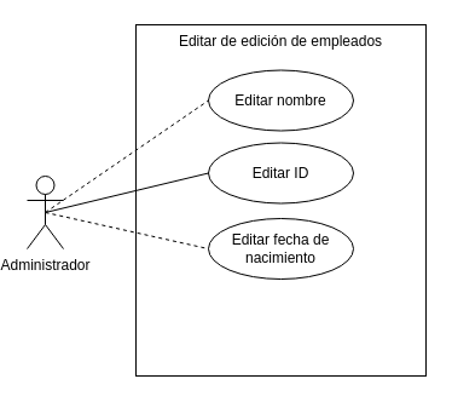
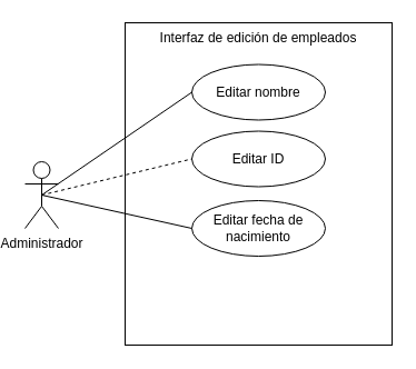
  <mxCell id="0" />
  <mxCell id="1" parent="0" />
  <mxCell id="2" value="Administrador" style="shape=umlActor;verticalLabelPosition=bottom;verticalAlign=top;html=1;outlineConnect=0;fillColor=none;" vertex="1" parent="1"><mxGeometry x="20" y="145" width="30" height="60" as="geometry" /></mxCell>
- <mxCell id="3" value="Editar de edición de empleados" style="rounded=0;whiteSpace=wrap;html=1;fillColor=none;verticalAlign=top;" vertex="1" parent="1"><mxGeometry x="110" y="20" width="240" height="290" as="geometry" /></mxCell>
+ <mxCell id="3" value="Interfaz de edición de empleados" style="rounded=0;whiteSpace=wrap;html=1;fillColor=none;verticalAlign=top;" vertex="1" parent="1"><mxGeometry x="110" y="20" width="240" height="290" as="geometry" /></mxCell>
  <mxCell id="4" value="Editar nombre" style="ellipse;whiteSpace=wrap;html=1;fillColor=none;" vertex="1" parent="1"><mxGeometry x="170" y="57.5" width="120" height="50" as="geometry" /></mxCell>
  <mxCell id="5" value="Editar ID" style="ellipse;whiteSpace=wrap;html=1;fillColor=none;" vertex="1" parent="1"><mxGeometry x="170" y="117.5" width="120" height="50" as="geometry" /></mxCell>
- <mxCell id="6" value="" style="endArrow=none;html=1;rounded=0;entryX=0;entryY=0.5;entryDx=0;entryDy=0;exitX=0.5;exitY=0.5;exitDx=0;exitDy=0;exitPerimeter=0;dashed=1;" edge="1" parent="1" source="2" target="4"><mxGeometry width="50" height="50" relative="1" as="geometry"><mxPoint x="25" y="135" as="sourcePoint" /><mxPoint x="180" y="150" as="targetPoint" /></mxGeometry></mxCell>
- <mxCell id="7" value="" style="endArrow=none;html=1;rounded=0;exitX=0.5;exitY=0.5;exitDx=0;exitDy=0;exitPerimeter=0;entryX=0;entryY=0.5;entryDx=0;entryDy=0;" edge="1" parent="1" source="2" target="5"><mxGeometry width="50" height="50" relative="1" as="geometry"><mxPoint x="25" y="135" as="sourcePoint" /><mxPoint x="180" y="210" as="targetPoint" /></mxGeometry></mxCell>
+ <mxCell id="6" value="" style="endArrow=none;html=1;rounded=0;entryX=0;entryY=0.5;entryDx=0;entryDy=0;exitX=0.5;exitY=0.5;exitDx=0;exitDy=0;exitPerimeter=0;" edge="1" parent="1" source="2" target="4"><mxGeometry width="50" height="50" relative="1" as="geometry"><mxPoint x="25" y="135" as="sourcePoint" /><mxPoint x="180" y="150" as="targetPoint" /></mxGeometry></mxCell>
+ <mxCell id="7" value="" style="endArrow=none;html=1;rounded=0;exitX=0.5;exitY=0.5;exitDx=0;exitDy=0;exitPerimeter=0;entryX=0;entryY=0.5;entryDx=0;entryDy=0;dashed=1;" edge="1" parent="1" source="2" target="5"><mxGeometry width="50" height="50" relative="1" as="geometry"><mxPoint x="25" y="135" as="sourcePoint" /><mxPoint x="180" y="210" as="targetPoint" /></mxGeometry></mxCell>
  <mxCell id="8" value="Editar fecha de nacimiento" style="ellipse;whiteSpace=wrap;html=1;fillColor=none;" vertex="1" parent="1"><mxGeometry x="170" y="180" width="120" height="50" as="geometry" /></mxCell>
- <mxCell id="9" value="" style="endArrow=none;html=1;rounded=0;exitX=0.5;exitY=0.5;exitDx=0;exitDy=0;exitPerimeter=0;entryX=0;entryY=0.5;entryDx=0;entryDy=0;dashed=1;" edge="1" parent="1" source="2" target="8"><mxGeometry width="50" height="50" relative="1" as="geometry"><mxPoint x="40" y="235" as="sourcePoint" /><mxPoint x="175" y="350" as="targetPoint" /></mxGeometry></mxCell>
+ <mxCell id="9" value="" style="endArrow=none;html=1;rounded=0;exitX=0.5;exitY=0.5;exitDx=0;exitDy=0;exitPerimeter=0;entryX=0;entryY=0.5;entryDx=0;entryDy=0;" edge="1" parent="1" source="2" target="8"><mxGeometry width="50" height="50" relative="1" as="geometry"><mxPoint x="40" y="235" as="sourcePoint" /><mxPoint x="175" y="350" as="targetPoint" /></mxGeometry></mxCell>
